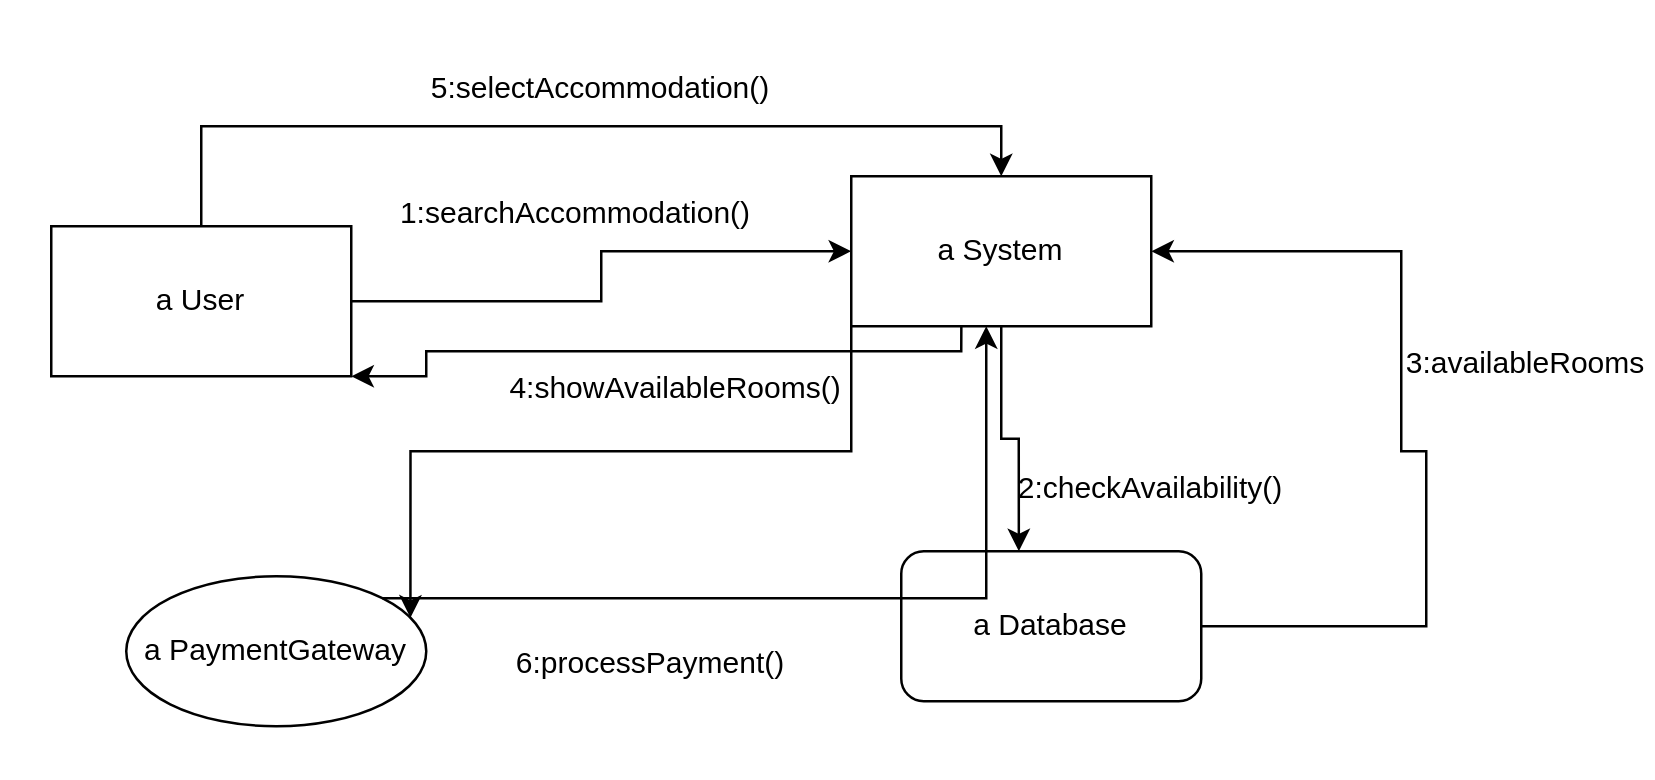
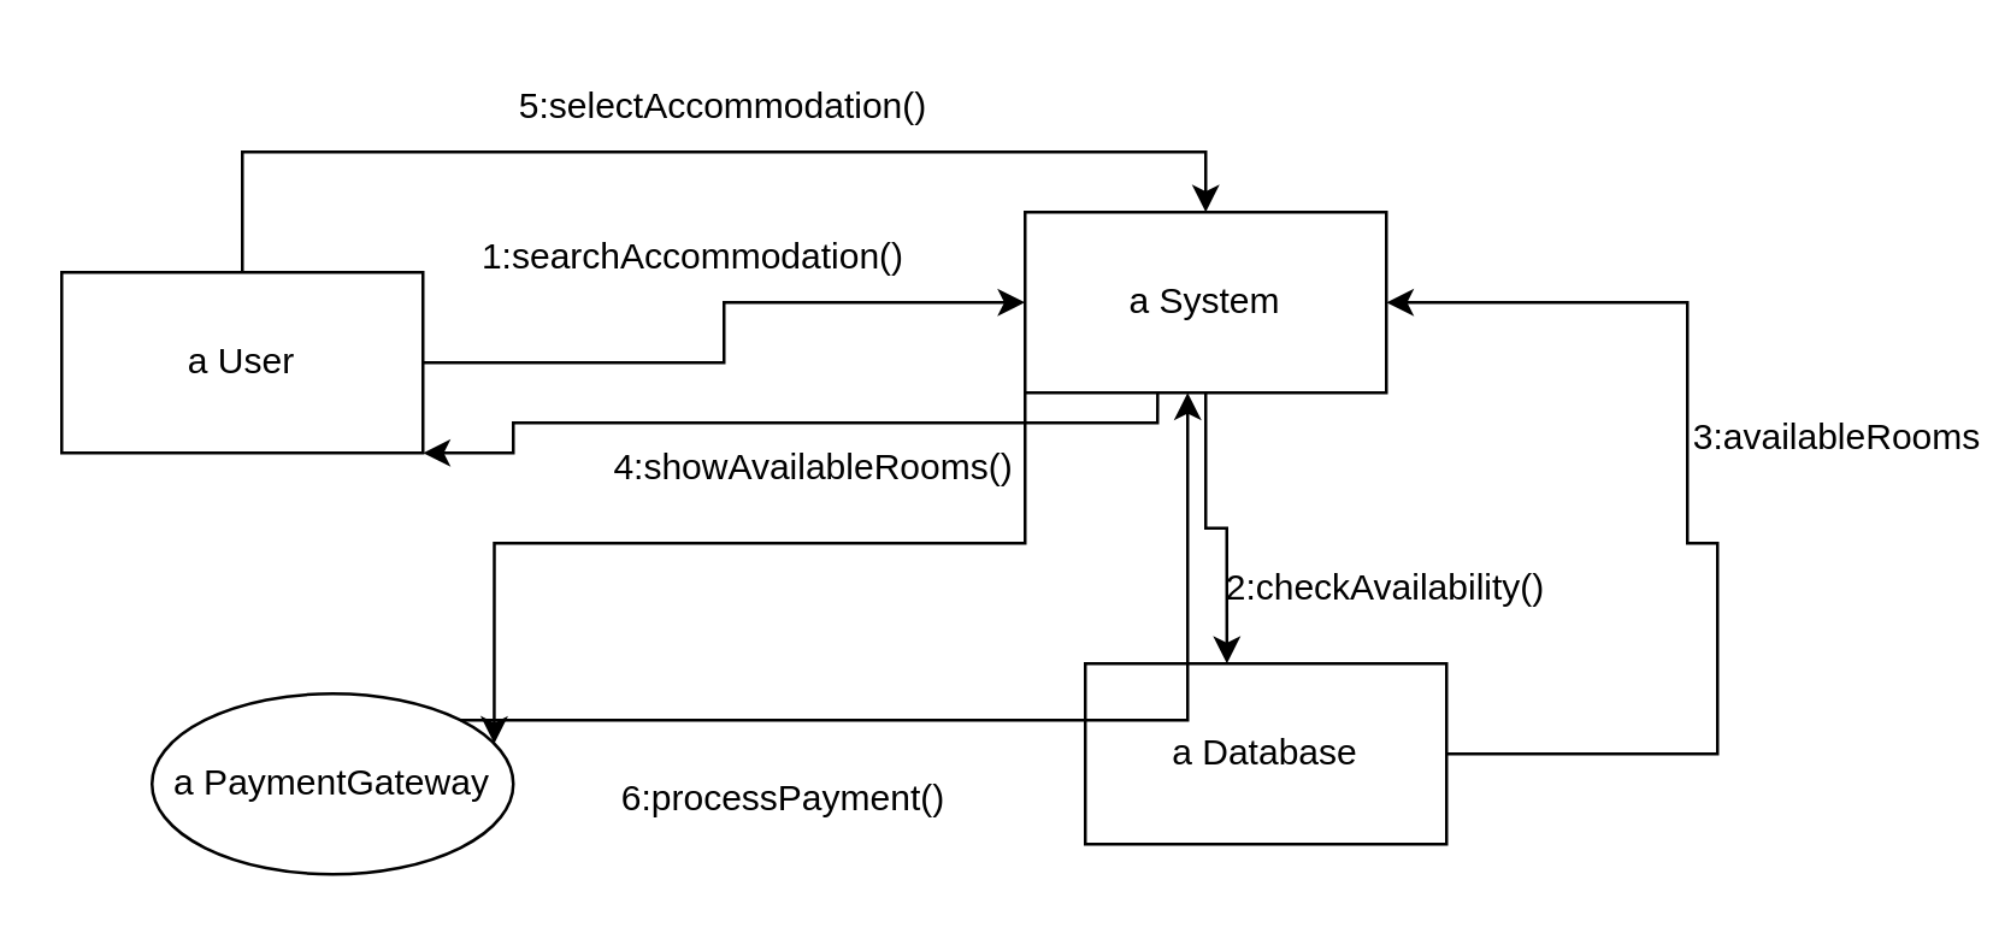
  <mxCell id="0" />
  <mxCell id="1" parent="0" />
  <mxCell id="2" style="edgeStyle=orthogonalEdgeStyle;rounded=0;orthogonalLoop=1;jettySize=auto;html=1;entryX=0;entryY=0.5;entryDx=0;entryDy=0;" edge="1" parent="1" source="4" target="10"><mxGeometry relative="1" as="geometry" /></mxCell>
  <mxCell id="3" style="edgeStyle=orthogonalEdgeStyle;rounded=0;orthogonalLoop=1;jettySize=auto;html=1;entryX=0.5;entryY=0;entryDx=0;entryDy=0;" edge="1" parent="1" source="4" target="10"><mxGeometry relative="1" as="geometry"><Array as="points"><mxPoint x="80" y="50" /><mxPoint x="400" y="50" /></Array></mxGeometry></mxCell>
  <mxCell id="4" value="a User" style="rounded=0;whiteSpace=wrap;html=1;" vertex="1" parent="1"><mxGeometry x="20" y="90" width="120" height="60" as="geometry" /></mxCell>
  <mxCell id="5" style="edgeStyle=orthogonalEdgeStyle;rounded=0;orthogonalLoop=1;jettySize=auto;html=1;entryX=1;entryY=0.5;entryDx=0;entryDy=0;" edge="1" parent="1" source="6" target="10"><mxGeometry relative="1" as="geometry"><mxPoint x="470" y="100" as="targetPoint" /><Array as="points"><mxPoint x="570" y="250" /><mxPoint x="570" y="180" /><mxPoint x="560" y="180" /><mxPoint x="560" y="100" /></Array></mxGeometry></mxCell>
- <mxCell id="6" value="a Database" style="whiteSpace=wrap;html=1;rounded=1;" vertex="1" parent="1"><mxGeometry x="360" y="220" width="120" height="60" as="geometry" /></mxCell>
+ <mxCell id="6" value="a Database" style="rounded=0;whiteSpace=wrap;html=1;" vertex="1" parent="1"><mxGeometry x="360" y="220" width="120" height="60" as="geometry" /></mxCell>
  <mxCell id="7" value="a&amp;nbsp;PaymentGateway" style="ellipse;whiteSpace=wrap;html=1;" vertex="1" parent="1"><mxGeometry x="50" y="230" width="120" height="60" as="geometry" /></mxCell>
  <mxCell id="8" style="edgeStyle=orthogonalEdgeStyle;rounded=0;orthogonalLoop=1;jettySize=auto;html=1;entryX=1;entryY=1;entryDx=0;entryDy=0;exitX=0.117;exitY=0.983;exitDx=0;exitDy=0;exitPerimeter=0;" edge="1" parent="1" target="4"><mxGeometry relative="1" as="geometry"><mxPoint x="384.04" y="128.98" as="sourcePoint" /><mxPoint x="170" y="150" as="targetPoint" /><Array as="points"><mxPoint x="384" y="140" /><mxPoint x="170" y="140" /><mxPoint x="170" y="150" /></Array></mxGeometry></mxCell>
  <mxCell id="9" style="edgeStyle=orthogonalEdgeStyle;rounded=0;orthogonalLoop=1;jettySize=auto;html=1;exitX=0;exitY=1;exitDx=0;exitDy=0;entryX=1;entryY=0.25;entryDx=0;entryDy=0;" edge="1" parent="1" source="10" target="7"><mxGeometry relative="1" as="geometry" /></mxCell>
  <mxCell id="10" value="a System" style="rounded=0;whiteSpace=wrap;html=1;" vertex="1" parent="1"><mxGeometry x="340" y="70" width="120" height="60" as="geometry" /></mxCell>
  <mxCell id="11" value="1:searchAccommodation()" style="text;html=1;align=center;verticalAlign=middle;whiteSpace=wrap;rounded=0;" vertex="1" parent="1"><mxGeometry x="200" y="70" width="60" height="30" as="geometry" /></mxCell>
  <mxCell id="12" style="edgeStyle=orthogonalEdgeStyle;rounded=0;orthogonalLoop=1;jettySize=auto;html=1;entryX=0.392;entryY=0;entryDx=0;entryDy=0;entryPerimeter=0;" edge="1" parent="1" source="10" target="6"><mxGeometry relative="1" as="geometry" /></mxCell>
  <mxCell id="13" value="2:checkAvailability()" style="text;html=1;align=center;verticalAlign=middle;whiteSpace=wrap;rounded=0;" vertex="1" parent="1"><mxGeometry x="430" y="180" width="60" height="30" as="geometry" /></mxCell>
  <mxCell id="14" value="3:availableRooms" style="text;html=1;align=center;verticalAlign=middle;whiteSpace=wrap;rounded=0;" vertex="1" parent="1"><mxGeometry x="580" y="130" width="60" height="30" as="geometry" /></mxCell>
  <mxCell id="15" value="4:showAvailableRooms()" style="text;html=1;align=center;verticalAlign=middle;whiteSpace=wrap;rounded=0;" vertex="1" parent="1"><mxGeometry x="240" y="140" width="60" height="30" as="geometry" /></mxCell>
  <mxCell id="16" value="5:selectAccommodation()" style="text;html=1;align=center;verticalAlign=middle;whiteSpace=wrap;rounded=0;" vertex="1" parent="1"><mxGeometry x="210" y="20" width="60" height="30" as="geometry" /></mxCell>
  <mxCell id="17" value="6:processPayment()" style="text;html=1;align=center;verticalAlign=middle;whiteSpace=wrap;rounded=0;" vertex="1" parent="1"><mxGeometry x="230" y="250" width="60" height="30" as="geometry" /></mxCell>
  <mxCell id="18" style="edgeStyle=orthogonalEdgeStyle;rounded=0;orthogonalLoop=1;jettySize=auto;html=1;exitX=1;exitY=0;exitDx=0;exitDy=0;entryX=0.45;entryY=1;entryDx=0;entryDy=0;entryPerimeter=0;" edge="1" parent="1" source="7" target="10"><mxGeometry relative="1" as="geometry" /></mxCell>
